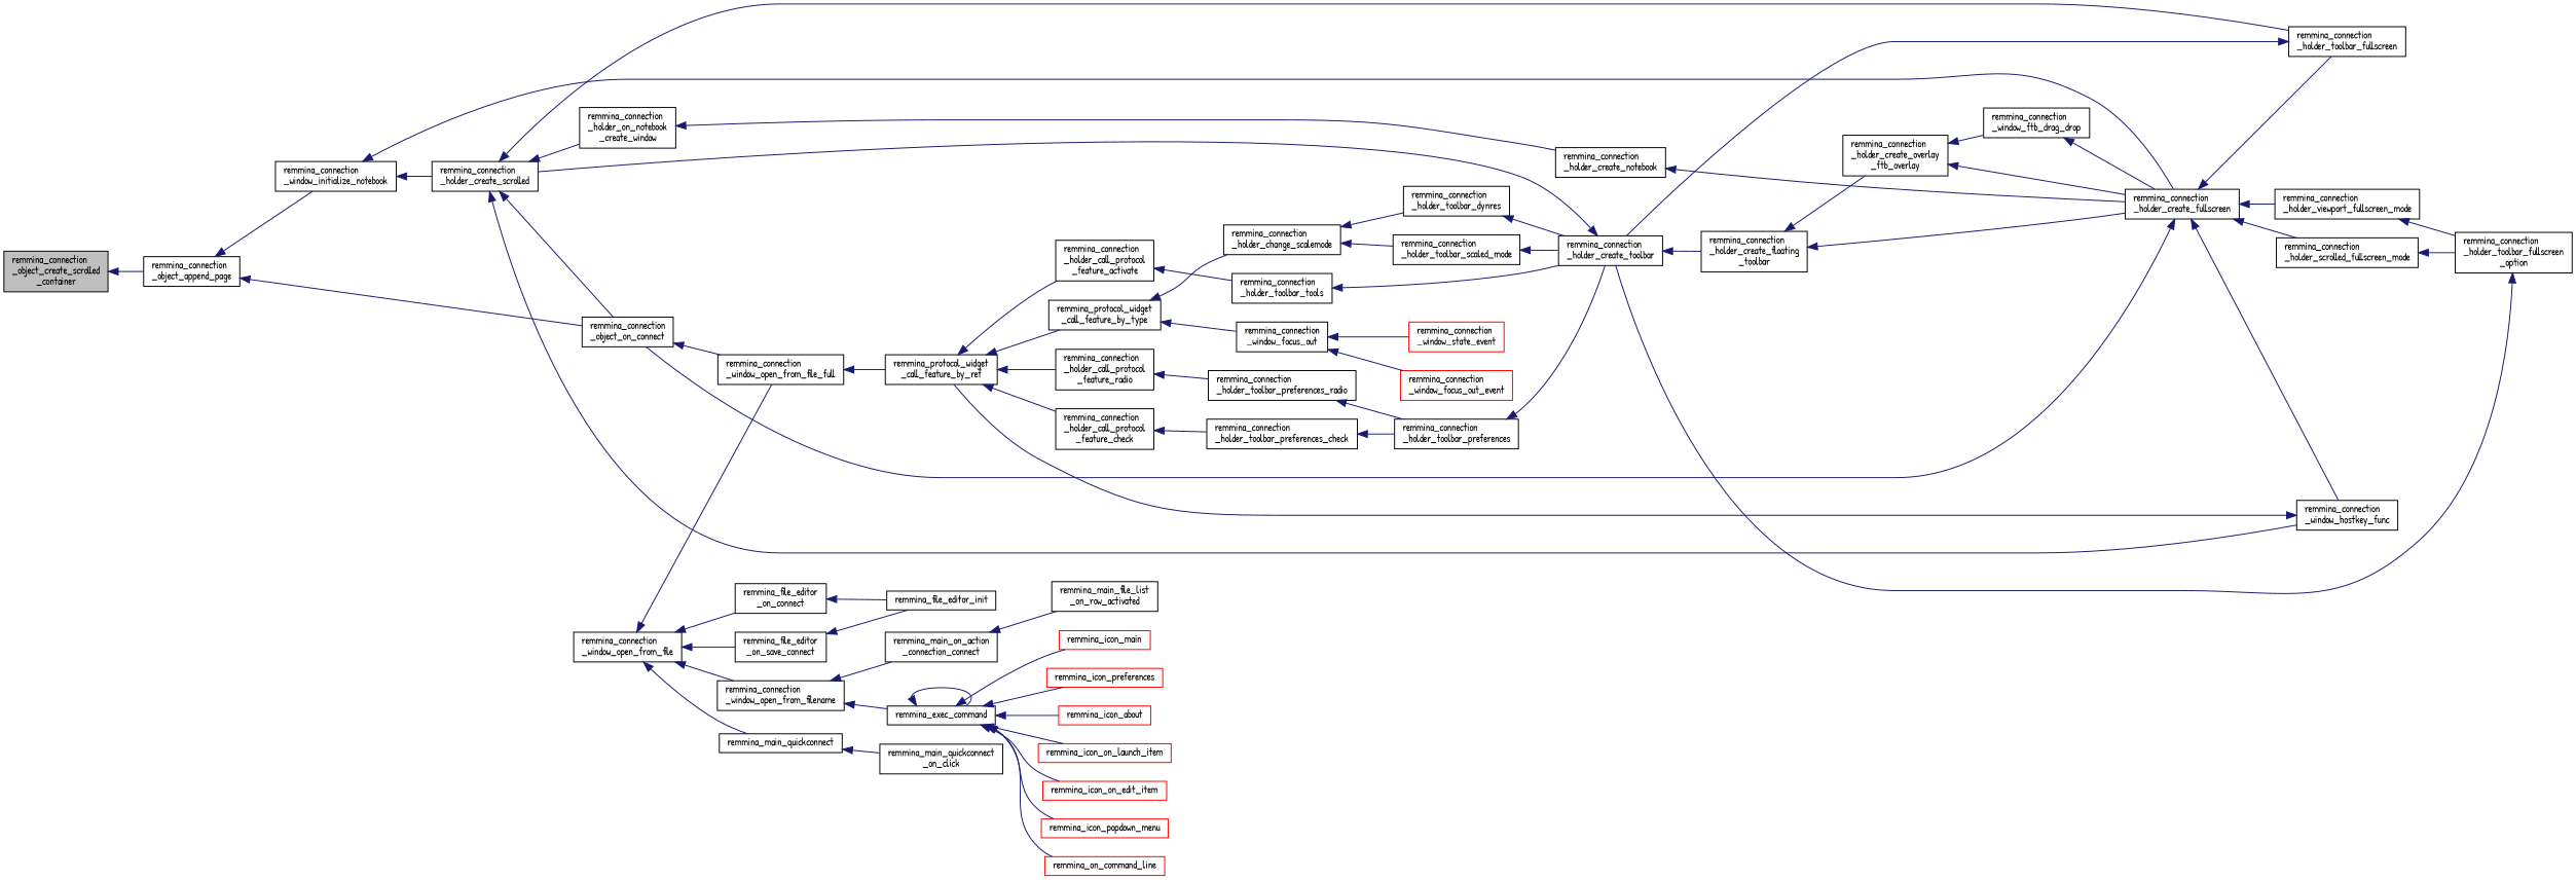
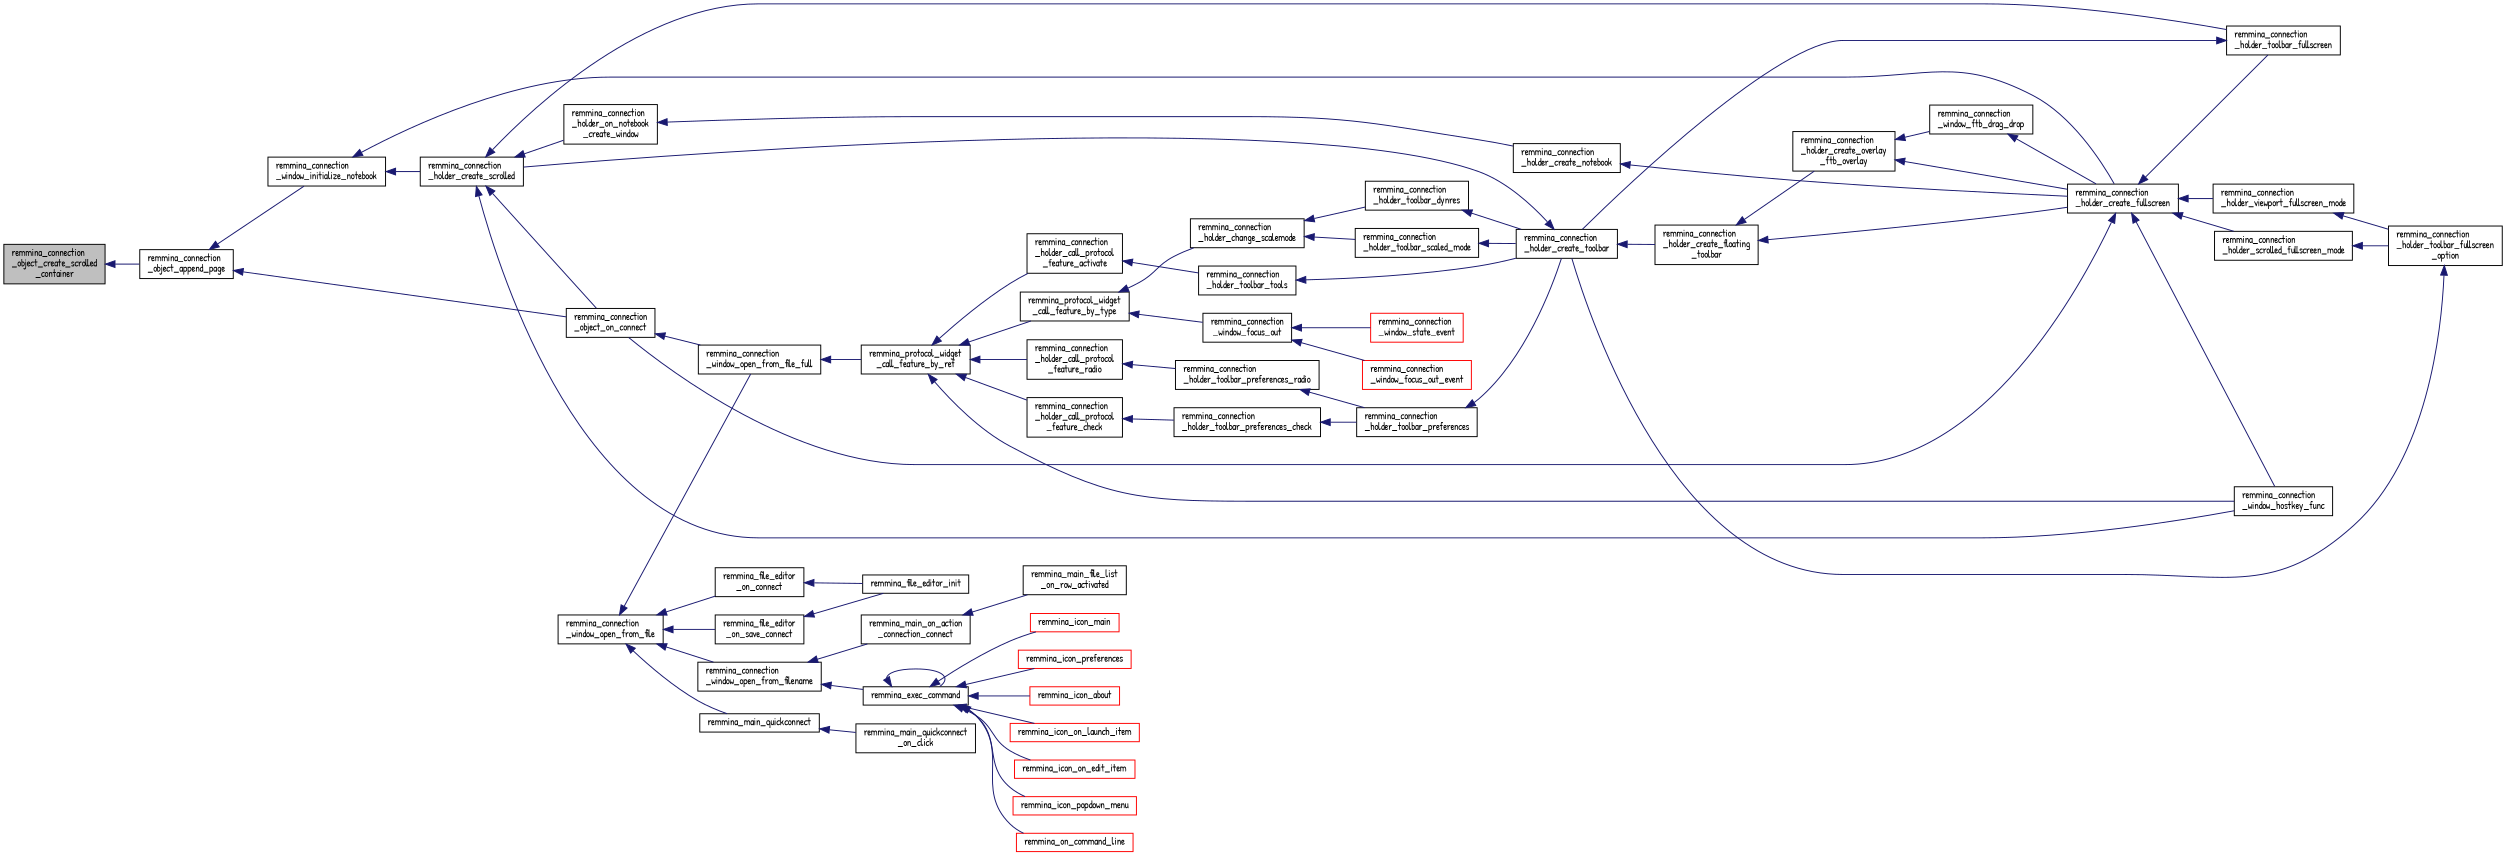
  digraph {
    fontname="Patrick Hand"
    rankdir=LR
    node [color=black fillcolor=white fontname="Patrick Hand" fontsize=10 shape=record style=filled]
    edge [color=midnightblue dir=back fontname="Patrick Hand" fontsize=10 labelfontname=Helvetica labelfontsize=10 style=solid]
    n1 [fillcolor=grey75 fontcolor=black height=0.2 label="remmina_connection\l_object_create_scrolled\l_container" width=0.4]
    n2 [height=0.2 label="remmina_connection\l_object_append_page" width=0.4]
    n3 [height=0.2 label="remmina_connection\l_window_initialize_notebook" width=0.4]
    n4 [height=0.2 label="remmina_connection\l_object_on_connect" width=0.4]
    n5 [height=0.2 label="remmina_connection\l_holder_create_scrolled" width=0.4]
    n6 [height=0.2 label="remmina_connection\l_holder_create_fullscreen" width=0.4]
    n7 [height=0.2 label="remmina_connection\l_window_open_from_file_full" width=0.4]
    n8 [height=0.2 label="remmina_connection\l_holder_toolbar_fullscreen" width=0.4]
    n9 [height=0.2 label="remmina_connection\l_window_hostkey_func" width=0.4]
    n10 [height=0.2 label="remmina_connection\l_holder_on_notebook\l_create_window" width=0.4]
    n11 [height=0.2 label="remmina_connection\l_holder_viewport_fullscreen_mode" width=0.4]
    n12 [height=0.2 label="remmina_connection\l_holder_scrolled_fullscreen_mode" width=0.4]
    n13 [height=0.2 label="remmina_connection\l_holder_create_toolbar" width=0.4]
    n14 [height=0.2 label="remmina_connection\l_holder_create_notebook" width=0.4]
    n15 [height=0.2 label="remmina_connection\l_holder_create_floating\l_toolbar" width=0.4]
    n16 [height=0.2 label="remmina_connection\l_holder_create_overlay\l_ftb_overlay" width=0.4]
    n17 [height=0.2 label="remmina_connection\l_window_ftb_drag_drop" width=0.4]
    n18 [height=0.2 label="remmina_connection\l_holder_toolbar_fullscreen\l_option" width=0.4]
    n19 [height=0.2 label="remmina_protocol_widget\l_call_feature_by_ref" width=0.4]
    n20 [height=0.2 label="remmina_connection\l_window_open_from_file" width=0.4]
    n21 [height=0.2 label="remmina_connection\l_window_open_from_filename" width=0.4]
    n22 [height=0.2 label="remmina_file_editor\l_on_connect" width=0.4]
    n23 [height=0.2 label="remmina_file_editor\l_on_save_connect" width=0.4]
    n24 [height=0.2 label=remmina_main_quickconnect width=0.4]
    n25 [height=0.2 label="remmina_connection\l_holder_call_protocol\l_feature_radio" width=0.4]
    n26 [height=0.2 label="remmina_connection\l_holder_call_protocol\l_feature_check" width=0.4]
    n27 [height=0.2 label="remmina_connection\l_holder_call_protocol\l_feature_activate" width=0.4]
    n28 [height=0.2 label="remmina_protocol_widget\l_call_feature_by_type" width=0.4]
    n29 [height=0.2 label=remmina_exec_command width=0.4]
    n30 [height=0.2 label="remmina_main_on_action\l_connection_connect" width=0.4]
    n31 [height=0.2 label=remmina_file_editor_init width=0.4]
    n32 [height=0.2 label="remmina_main_quickconnect\l_on_click" width=0.4]
    n33 [color=red height=0.2 label=remmina_on_command_line width=0.4]
    n34 [color=red height=0.2 label=remmina_icon_main width=0.4]
    n35 [color=red height=0.2 label=remmina_icon_preferences width=0.4]
    n36 [color=red height=0.2 label=remmina_icon_about width=0.4]
    n37 [color=red height=0.2 label=remmina_icon_on_launch_item width=0.4]
    n38 [color=red height=0.2 label=remmina_icon_on_edit_item width=0.4]
    n39 [color=red height=0.2 label=remmina_icon_popdown_menu width=0.4]
    n40 [height=0.2 label="remmina_main_file_list\l_on_row_activated" width=0.4]
    n41 [height=0.2 label="remmina_connection\l_holder_toolbar_preferences_radio" width=0.4]
    n42 [height=0.2 label="remmina_connection\l_holder_toolbar_preferences_check" width=0.4]
    n43 [height=0.2 label="remmina_connection\l_holder_toolbar_tools" width=0.4]
    n44 [height=0.2 label="remmina_connection\l_holder_change_scalemode" width=0.4]
    n45 [height=0.2 label="remmina_connection\l_window_focus_out" width=0.4]
    n46 [height=0.2 label="remmina_connection\l_holder_toolbar_preferences" width=0.4]
    n47 [height=0.2 label="remmina_connection\l_holder_toolbar_dynres" width=0.4]
    n48 [height=0.2 label="remmina_connection\l_holder_toolbar_scaled_mode" width=0.4]
    n49 [color=red height=0.2 label="remmina_connection\l_window_focus_out_event" width=0.4]
    n50 [color=red height=0.2 label="remmina_connection\l_window_state_event" width=0.4]
    n1 -> n2
    n2 -> n3
    n2 -> n4
    n3 -> n5
    n3 -> n6
    n4 -> n7
    n5 -> n4
    n5 -> n8
    n5 -> n9
    n5 -> n10
    n6 -> n4
    n6 -> n8
    n6 -> n9
    n6 -> n11
    n6 -> n12
    n7 -> n19
    n8 -> n13
    n10 -> n14
    n11 -> n18
    n12 -> n18
    n13 -> n5
    n13 -> n15
    n14 -> n6
    n15 -> n6
    n15 -> n16
    n16 -> n6
    n16 -> n17
    n17 -> n6
    n18 -> n13
-   n9 -> n19
+   n19 -> n9
    n19 -> n25
    n19 -> n26
    n19 -> n27
    n19 -> n28
    n20 -> n7
    n20 -> n21
    n20 -> n22
    n20 -> n23
    n20 -> n24
    n21 -> n29
    n21 -> n30
    n22 -> n31
    n23 -> n31
    n24 -> n32
    n25 -> n41
    n26 -> n42
    n27 -> n43
    n28 -> n44
    n28 -> n45
    n29 -> n29
    n29 -> n33
    n29 -> n34
    n29 -> n35
    n29 -> n36
    n29 -> n37
    n29 -> n38
    n29 -> n39
    n30 -> n40
    n41 -> n46
    n42 -> n46
    n43 -> n13
    n44 -> n47
    n44 -> n48
    n45 -> n49
    n45 -> n50
    n46 -> n13
    n47 -> n13
    n48 -> n13
  }
